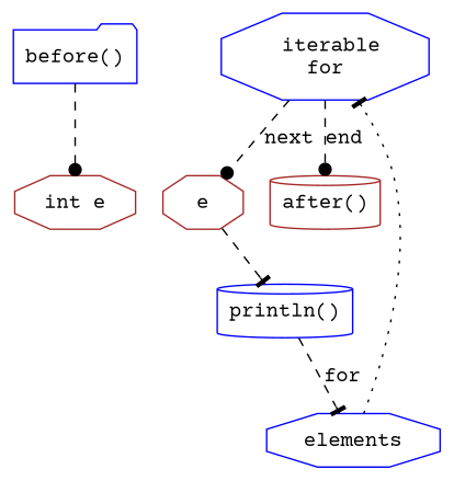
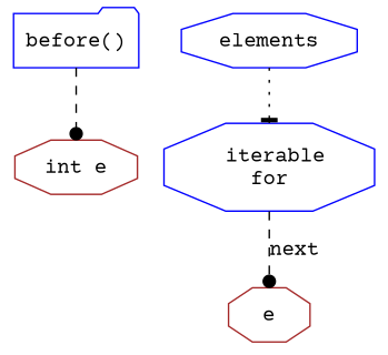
  digraph {
    compound=true
    fontname="Courier Prime"
    node [color=blue fillcolor=white fontname="Courier Prime" shape=octagon style=filled]
    edge [arrowhead=dot fontname="Courier Prime" style=dashed]
    n1 [label="before()" shape=folder]
    n2 [color=brown label="int e"]
    n3 [label=" iterable\nfor"]
    n4 [color=brown label=e]
-   n5 [color=brown label="after()" shape=cylinder]
-   n6 [label="println()" shape=cylinder]
    n7 [label=elements]
    n1 -> n2
    n3 -> n4 [label=next]
-   n3 -> n5 [label=end]
-   n4 -> n6 [arrowhead=tee]
-   n6 -> n7 [arrowhead=tee label=for]
    n7 -> n3 [arrowhead=tee style=dotted]
  }
